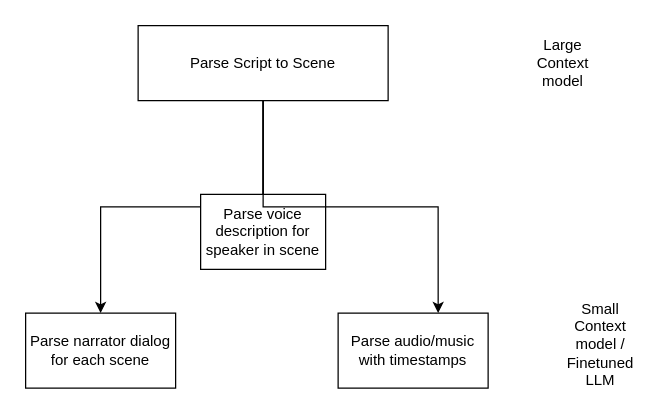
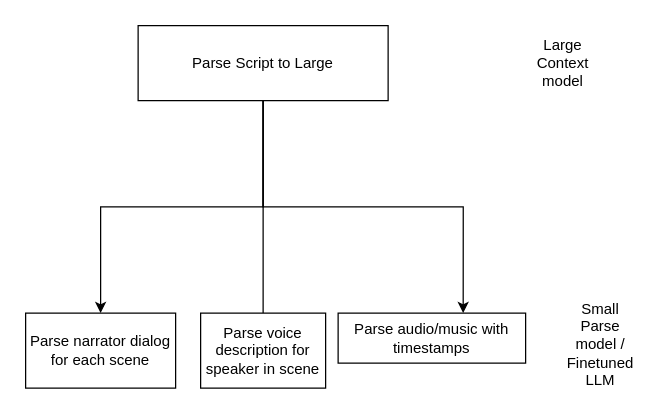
  <mxCell id="0" />
  <mxCell id="1" parent="0" />
  <mxCell id="2" value="" style="edgeStyle=orthogonalEdgeStyle;rounded=0;orthogonalLoop=1;jettySize=auto;html=1;endArrow=none;" edge="1" parent="1" source="4" target="5"><mxGeometry relative="1" as="geometry" /></mxCell>
  <mxCell id="3" style="edgeStyle=orthogonalEdgeStyle;rounded=0;orthogonalLoop=1;jettySize=auto;html=1;" edge="1" parent="1" source="4" target="6"><mxGeometry relative="1" as="geometry" /></mxCell>
- <mxCell id="4" value="Parse Script to Scene" style="rounded=0;whiteSpace=wrap;html=1;" vertex="1" parent="1"><mxGeometry x="110" y="20" width="200" height="60" as="geometry" /></mxCell>
- <mxCell id="5" value="Parse voice description for speaker in scene" style="rounded=0;whiteSpace=wrap;html=1;" vertex="1" parent="1"><mxGeometry x="160" y="155" width="100" height="60" as="geometry" /></mxCell>
+ <mxCell id="4" value="Parse Script to Large" style="rounded=0;whiteSpace=wrap;html=1;" vertex="1" parent="1"><mxGeometry x="110" y="20" width="200" height="60" as="geometry" /></mxCell>
+ <mxCell id="5" value="Parse voice description for speaker in scene" style="rounded=0;whiteSpace=wrap;html=1;" vertex="1" parent="1"><mxGeometry x="160" y="250" width="100" height="60" as="geometry" /></mxCell>
  <mxCell id="6" value="&lt;div&gt;Parse narrator dialog&lt;/div&gt;&lt;div&gt;for each scene&lt;br&gt;&lt;/div&gt;" style="rounded=0;whiteSpace=wrap;html=1;" vertex="1" parent="1"><mxGeometry x="20" y="250" width="120" height="60" as="geometry" /></mxCell>
- <mxCell id="7" value="Parse audio/music with timestamps" style="rounded=0;whiteSpace=wrap;html=1;" vertex="1" parent="1"><mxGeometry x="270" y="250" width="120" height="60" as="geometry" /></mxCell>
+ <mxCell id="7" value="Parse audio/music with timestamps" style="rounded=0;whiteSpace=wrap;html=1;" vertex="1" parent="1"><mxGeometry x="270" y="250" width="150" height="40" as="geometry" /></mxCell>
  <mxCell id="8" style="edgeStyle=orthogonalEdgeStyle;rounded=0;orthogonalLoop=1;jettySize=auto;html=1;entryX=0.667;entryY=0;entryDx=0;entryDy=0;entryPerimeter=0;" edge="1" parent="1" source="4" target="7"><mxGeometry relative="1" as="geometry" /></mxCell>
  <mxCell id="9" value="&lt;div&gt;Large Context model&lt;/div&gt;" style="text;html=1;align=center;verticalAlign=middle;whiteSpace=wrap;rounded=0;" vertex="1" parent="1"><mxGeometry x="420" y="35" width="60" height="30" as="geometry" /></mxCell>
- <mxCell id="10" value="&lt;div&gt;Small Context model /&lt;/div&gt;&lt;div&gt;Finetuned LLM&lt;br&gt;&lt;/div&gt;" style="text;html=1;align=center;verticalAlign=middle;whiteSpace=wrap;rounded=0;" vertex="1" parent="1"><mxGeometry x="450" y="260" width="60" height="30" as="geometry" /></mxCell>
+ <mxCell id="10" value="&lt;div&gt;Small Parse model /&lt;/div&gt;&lt;div&gt;Finetuned LLM&lt;br&gt;&lt;/div&gt;" style="text;html=1;align=center;verticalAlign=middle;whiteSpace=wrap;rounded=0;" vertex="1" parent="1"><mxGeometry x="450" y="260" width="60" height="30" as="geometry" /></mxCell>
